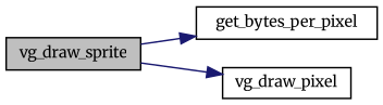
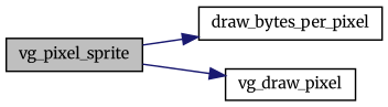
  digraph {
    fontname=Merriweather
    rankdir=LR
    node [color=black fillcolor=white fontname=Merriweather fontsize=10 shape=record style=filled]
    edge [color=midnightblue fontname=Merriweather fontsize=10 labelfontname=Helvetica labelfontsize=10 style=solid]
-   n1 [fillcolor=grey75 fontcolor=black height=0.2 label=vg_draw_sprite width=0.4]
-   n2 [height=0.2 label=get_bytes_per_pixel width=0.4]
+   n1 [fillcolor=grey75 fontcolor=black height=0.2 label=vg_pixel_sprite width=0.4]
+   n2 [height=0.2 label=draw_bytes_per_pixel width=0.4]
    n3 [height=0.2 label=vg_draw_pixel width=0.4]
    n1 -> n2
    n1 -> n3
  }
